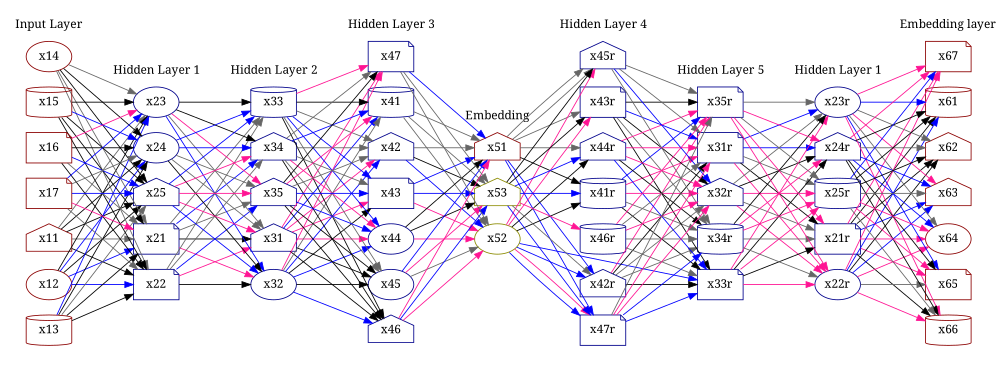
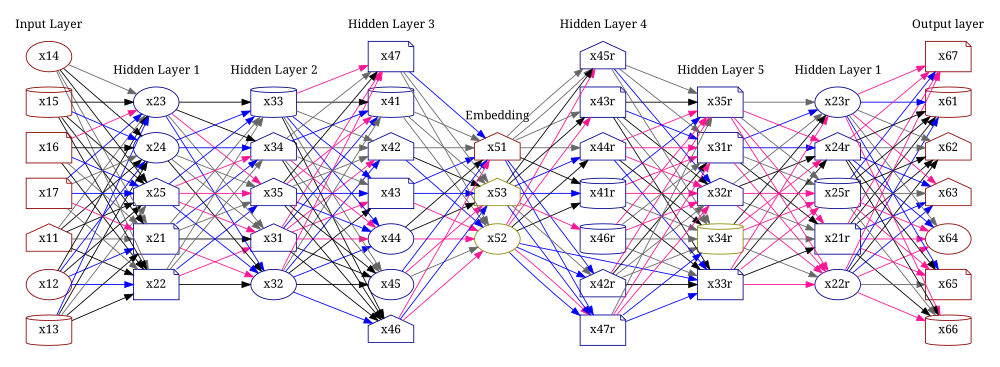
  digraph {
    fontname="Noto Serif"
    rankdir=LR
    splines=line
    node [color=blue4 fixedsize=true fontname="Noto Serif" shape=house style=solid]
    edge [color=gray40 fontname="Noto Serif"]
    x11 [color=red4]
    x12 [color=red4 shape=ellipse]
    x13 [color=red4 shape=cylinder]
    x14 [color=red4 shape=ellipse]
    x15 [color=red4 shape=cylinder]
    x16 [color=red4 shape=note]
    x17 [color=red4 shape=note]
    x21 [shape=note]
    x22 [shape=note]
    x23 [shape=ellipse]
    x24 [shape=ellipse]
    x25
    x31
    x32 [shape=ellipse]
    x33 [shape=cylinder]
    x34
    x35
    x41 [shape=cylinder]
    x42
    x43 [shape=note]
    x44 [shape=ellipse]
    x45 [shape=ellipse]
    x46
    x47 [shape=note]
    x51 [color=red4]
    x52 [color=yellow4 shape=ellipse]
    x53 [color=yellow4]
    x41r [shape=cylinder]
    x42r
    x43r [shape=note]
    x44r
    x45r
    x46r [shape=cylinder]
    x47r [shape=note]
    x31r [shape=note]
    x32r
    x33r [shape=note]
-   x34r [shape=cylinder]
+   x34r [color=yellow4 shape=cylinder]
    x35r [shape=note]
    x21r [shape=note]
    x22r [shape=ellipse]
    x23r [shape=ellipse]
    x24r
    x25r [shape=cylinder]
    x61 [color=red4 shape=cylinder]
    x62 [color=red4]
    x63 [color=red4]
    x64 [color=red4 shape=ellipse]
    x65 [color=red4 shape=note]
    x66 [color=red4 shape=cylinder]
    x67 [color=red4 shape=note]
    subgraph cluster_1 {
      color=white
      label="Input Layer"
      x11
      x12
      x13
      x14
      x15
      x16
      x17
    }
    subgraph cluster_2 {
      color=white
      label="Hidden Layer 1"
      x21
      x22
      x23
      x24
      x25
    }
    subgraph cluster_3 {
      color=white
      label="Hidden Layer 2"
      x31
      x32
      x33
      x34
      x35
    }
    subgraph cluster_4 {
      color=white
      label="Hidden Layer 3"
      x41
      x42
      x43
      x44
      x45
      x46
      x47
    }
    subgraph cluster_5 {
      color=white
      label=Embedding
      x51
      x52
      x53
    }
    subgraph cluster_6 {
      color=white
      label="Hidden Layer 4"
      x41r
      x42r
      x43r
      x44r
      x45r
      x46r
      x47r
    }
    subgraph cluster_7 {
      color=white
      label="Hidden Layer 5"
      x31r
      x32r
      x33r
      x34r
      x35r
    }
    subgraph cluster_8 {
      color=white
      label="Hidden Layer 1"
      x21r
      x22r
      x23r
      x24r
      x25r
    }
    subgraph cluster_9 {
      color=white
-     label="Embedding layer"
+     label="Output layer"
      x61
      x62
      x63
      x64
      x65
      x66
      x67
    }
    x11 -> x21
    x11 -> x22 [color=black]
    x11 -> x23
    x11 -> x24 [color=black]
    x11 -> x25 [color=black]
    x12 -> x21 [color=blue]
    x12 -> x22 [color=blue]
    x12 -> x23 [color=black]
    x12 -> x24 [color=blue]
    x12 -> x25 [color=black]
    x13 -> x21 [color=black]
    x13 -> x22 [color=black]
    x13 -> x23 [color=blue]
    x13 -> x24 [color=black]
    x13 -> x25
    x14 -> x21
    x14 -> x22
    x14 -> x23
    x14 -> x24 [color=black]
    x14 -> x25 [color=black]
    x15 -> x21 [color=black]
    x15 -> x22 [color=black]
    x15 -> x23 [color=black]
    x15 -> x24 [color=blue]
    x15 -> x25 [color=black]
    x16 -> x21
    x16 -> x22 [color=black]
    x16 -> x23 [color=deeppink]
    x16 -> x24 [color=black]
    x16 -> x25 [color=blue]
    x17 -> x21 [color=deeppink]
    x17 -> x22
    x17 -> x23 [color=blue]
    x17 -> x24
    x17 -> x25 [color=blue]
    x21 -> x31 [color=black]
    x21 -> x32 [color=deeppink]
    x21 -> x33
    x21 -> x34 [color=blue]
    x21 -> x35
    x22 -> x31 [color=deeppink]
    x22 -> x32 [color=black]
    x22 -> x33
    x22 -> x34
    x22 -> x35 [color=blue]
    x23 -> x31
    x23 -> x32 [color=blue]
    x23 -> x33 [color=black]
    x23 -> x34 [color=black]
    x23 -> x35 [color=deeppink]
    x24 -> x31
    x24 -> x32 [color=black]
    x24 -> x33 [color=blue]
    x24 -> x34 [color=blue]
    x24 -> x35
    x25 -> x31 [color=deeppink]
    x25 -> x32 [color=blue]
    x25 -> x33 [color=blue]
    x25 -> x34 [color=deeppink]
    x25 -> x35 [color=deeppink]
    x31 -> x41 [color=blue]
    x31 -> x42 [color=deeppink]
    x31 -> x43 [color=deeppink]
    x31 -> x44 [color=deeppink]
    x31 -> x45 [color=black]
    x31 -> x46 [color=black]
    x31 -> x47 [color=deeppink]
    x32 -> x41
    x32 -> x42 [color=blue]
    x32 -> x43 [color=black]
    x32 -> x44 [color=blue]
    x32 -> x45 [color=black]
    x32 -> x46 [color=blue]
    x32 -> x47 [color=deeppink]
    x33 -> x41 [color=black]
    x33 -> x42
    x33 -> x43 [color=blue]
    x33 -> x44 [color=blue]
    x33 -> x45
    x33 -> x46 [color=black]
    x33 -> x47 [color=deeppink]
    x34 -> x41 [color=blue]
    x34 -> x42
    x34 -> x43
    x34 -> x44 [color=deeppink]
    x34 -> x45
    x34 -> x46 [color=black]
    x34 -> x47
    x35 -> x41 [color=deeppink]
    x35 -> x42
    x35 -> x43 [color=blue]
    x35 -> x44 [color=blue]
    x35 -> x45 [color=black]
    x35 -> x46 [color=black]
    x35 -> x47 [color=black]
    x41 -> x51
    x41 -> x52
    x41 -> x53
    x42 -> x51
    x42 -> x52 [color=blue]
    x42 -> x53 [color=black]
    x43 -> x51 [color=blue]
    x43 -> x52 [color=deeppink]
    x43 -> x53 [color=blue]
    x44 -> x51 [color=black]
    x44 -> x52 [color=deeppink]
    x44 -> x53 [color=black]
    x45 -> x51 [color=blue]
    x45 -> x52
    x45 -> x53 [color=deeppink]
    x46 -> x51 [color=deeppink]
    x46 -> x52 [color=deeppink]
    x46 -> x53 [color=blue]
    x47 -> x51 [color=blue]
    x47 -> x52
    x47 -> x53
    x51 -> x41r [color=black]
    x51 -> x42r [color=blue]
    x51 -> x43r
    x51 -> x44r
    x51 -> x45r
    x51 -> x45r
    x51 -> x47r [color=blue]
    x52 -> x41r [color=black]
    x52 -> x42r [color=blue]
    x52 -> x43r [color=deeppink]
    x52 -> x44r [color=black]
    x52 -> x45r [color=deeppink]
    x52 -> x47r [color=blue]
    x52 -> x47r [color=deeppink]
    x52 -> x33r [color=blue]
    x53 -> x41r [color=blue]
    x53 -> x42r
    x53 -> x43r [color=black]
    x53 -> x44r [color=blue]
    x53 -> x45r [color=black]
    x53 -> x46r [color=deeppink]
    x53 -> x47r [color=blue]
    x41r -> x31r [color=deeppink]
    x41r -> x32r [color=deeppink]
    x41r -> x33r [color=black]
    x41r -> x34r
    x41r -> x35r [color=blue]
    x42r -> x31r [color=black]
    x42r -> x32r
    x42r -> x33r [color=black]
    x42r -> x34r
    x42r -> x35r [color=deeppink]
    x43r -> x31r [color=blue]
    x43r -> x32r [color=black]
    x43r -> x33r [color=black]
    x43r -> x34r
    x43r -> x35r [color=black]
    x44r -> x31r [color=deeppink]
    x44r -> x32r [color=deeppink]
    x44r -> x33r [color=blue]
    x44r -> x34r [color=black]
    x44r -> x35r [color=deeppink]
    x45r -> x31r
    x45r -> x32r [color=blue]
    x45r -> x34r
    x45r -> x35r
    x46r -> x31r
    x46r -> x32r [color=deeppink]
    x46r -> x33r
    x46r -> x34r
    x46r -> x35r [color=deeppink]
    x47r -> x31r [color=deeppink]
    x47r -> x32r [color=deeppink]
    x47r -> x33r [color=blue]
    x47r -> x34r [color=blue]
    x47r -> x35r
    x31r -> x21r [color=black]
    x31r -> x22r [color=deeppink]
    x31r -> x23r [color=blue]
    x31r -> x24r [color=blue]
    x31r -> x25r
    x32r -> x21r
    x32r -> x22r [color=deeppink]
    x32r -> x23r
    x32r -> x24r [color=black]
    x32r -> x25r [color=deeppink]
    x33r -> x21r [color=black]
    x33r -> x22r [color=deeppink]
    x33r -> x23r [color=deeppink]
    x33r -> x24r [color=black]
    x33r -> x25r [color=deeppink]
    x34r -> x21r
    x34r -> x22r
    x34r -> x23r [color=black]
    x34r -> x24r [color=deeppink]
    x34r -> x25r [color=deeppink]
    x35r -> x21r [color=deeppink]
    x35r -> x22r [color=deeppink]
    x35r -> x23r
    x35r -> x24r [color=deeppink]
    x35r -> x25r
    x21r -> x61 [color=black]
    x21r -> x62 [color=black]
    x21r -> x63 [color=blue]
    x21r -> x64 [color=deeppink]
    x21r -> x65 [color=deeppink]
    x21r -> x66 [color=black]
    x21r -> x67 [color=deeppink]
    x22r -> x61 [color=blue]
    x22r -> x62 [color=black]
    x22r -> x63 [color=blue]
    x22r -> x64 [color=deeppink]
    x22r -> x65
    x22r -> x66 [color=deeppink]
    x22r -> x67 [color=deeppink]
    x23r -> x61 [color=blue]
    x23r -> x62
    x23r -> x63 [color=deeppink]
    x23r -> x64
    x23r -> x65 [color=blue]
    x23r -> x66 [color=deeppink]
    x23r -> x67 [color=deeppink]
    x24r -> x61 [color=black]
    x24r -> x62
    x24r -> x63 [color=blue]
    x24r -> x64 [color=blue]
    x24r -> x65 [color=black]
    x24r -> x66 [color=black]
    x24r -> x67 [color=deeppink]
    x25r -> x61 [color=black]
    x25r -> x62 [color=black]
    x25r -> x63
    x25r -> x64 [color=deeppink]
    x25r -> x65 [color=deeppink]
    x25r -> x66
    x25r -> x67 [color=blue]
  }
